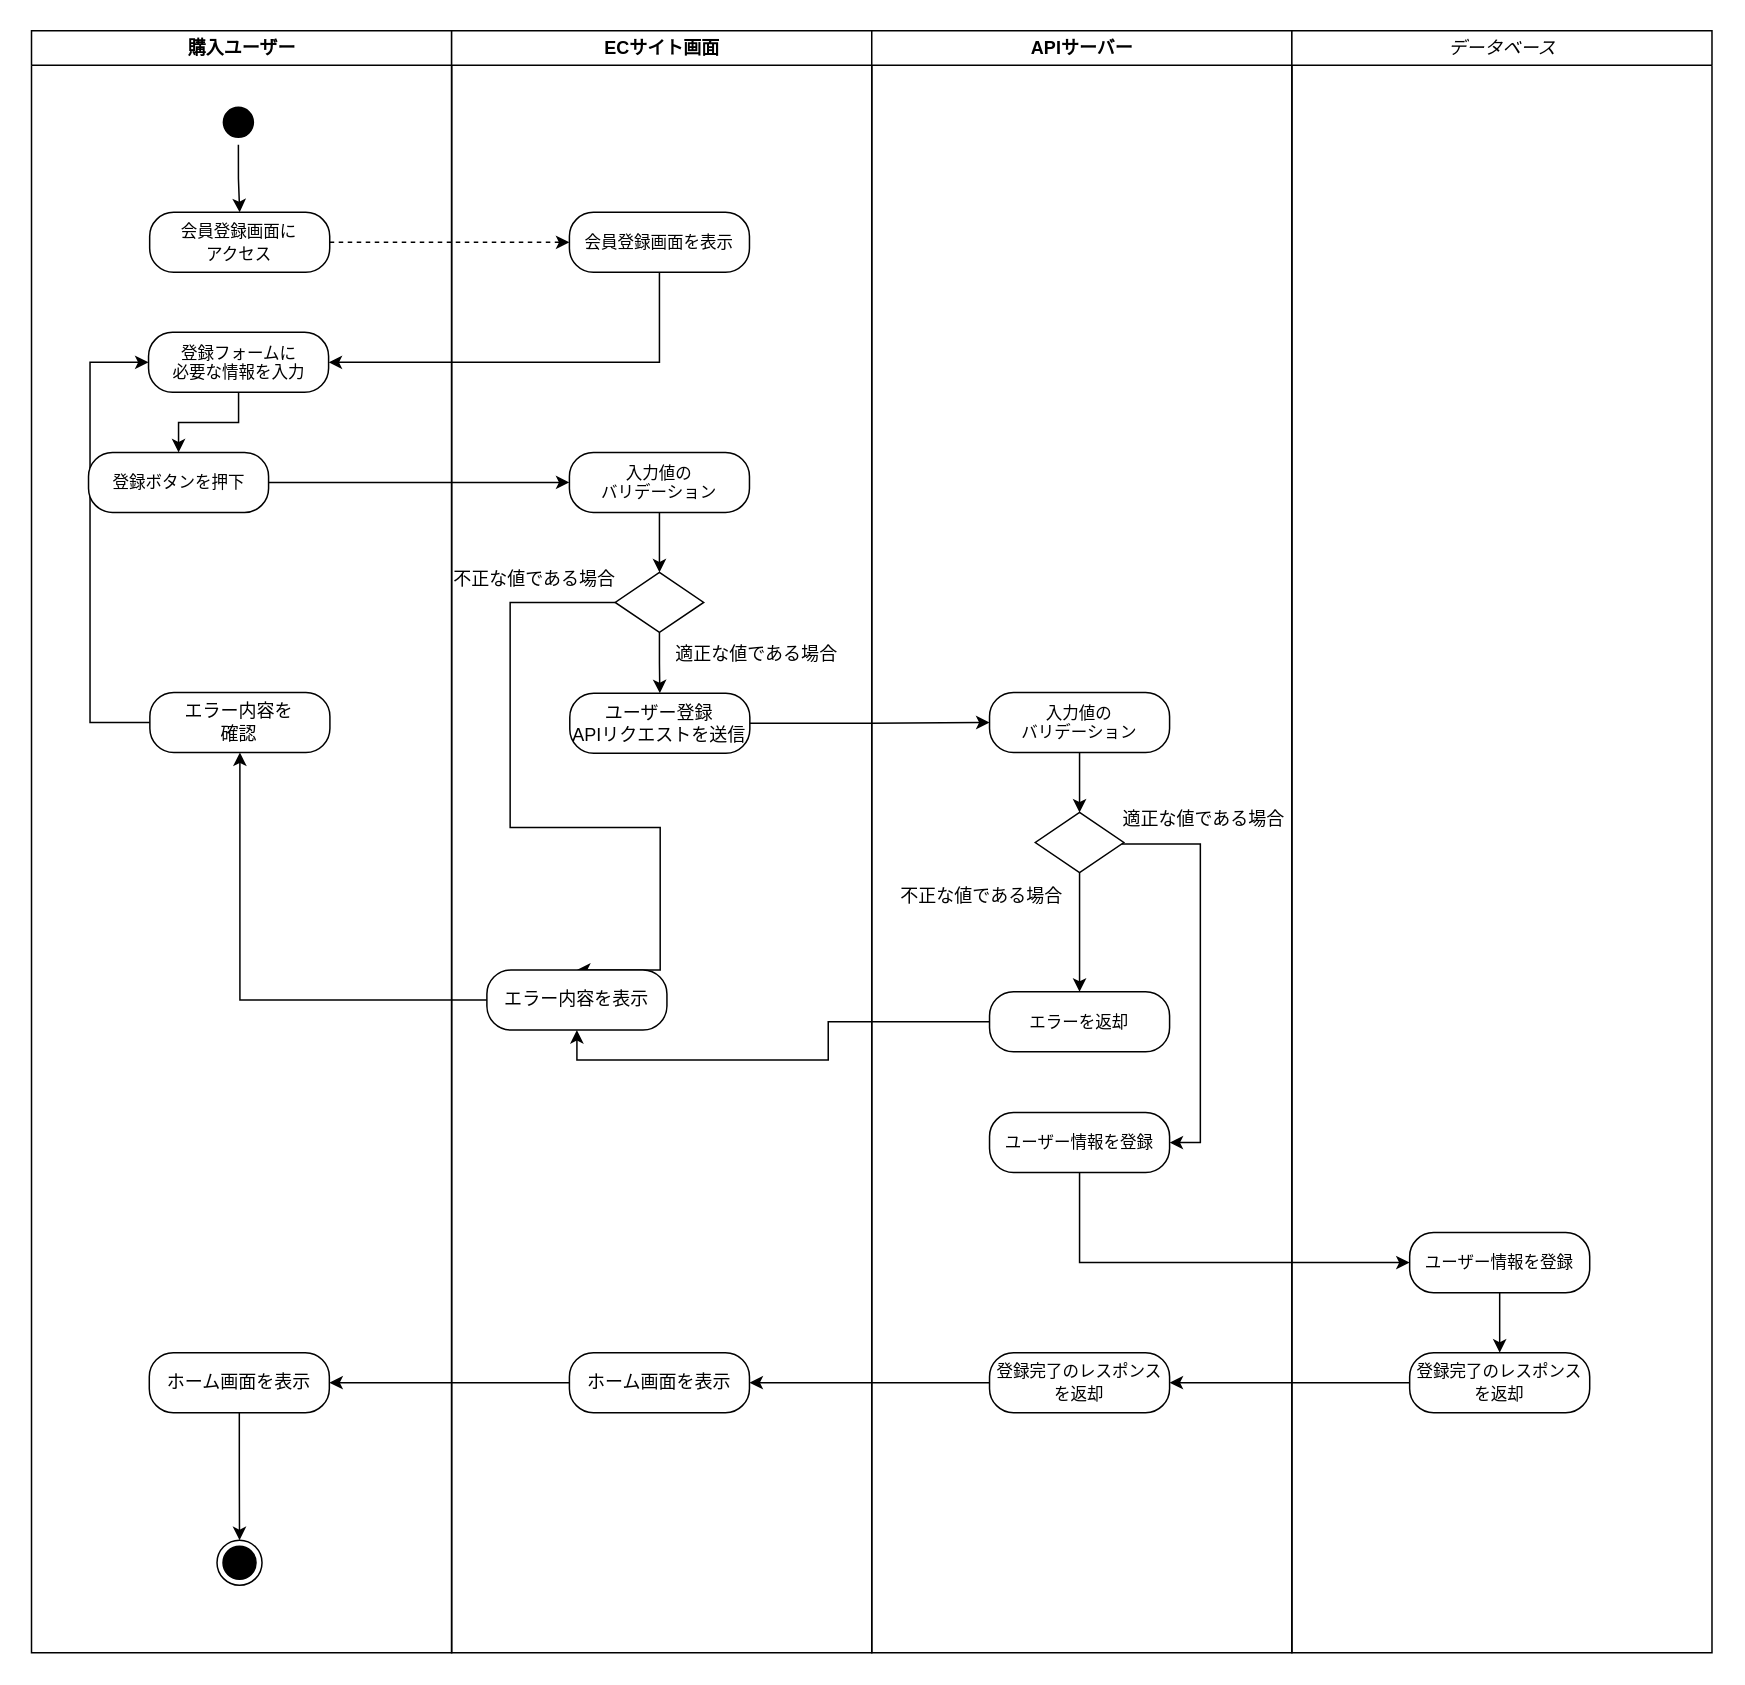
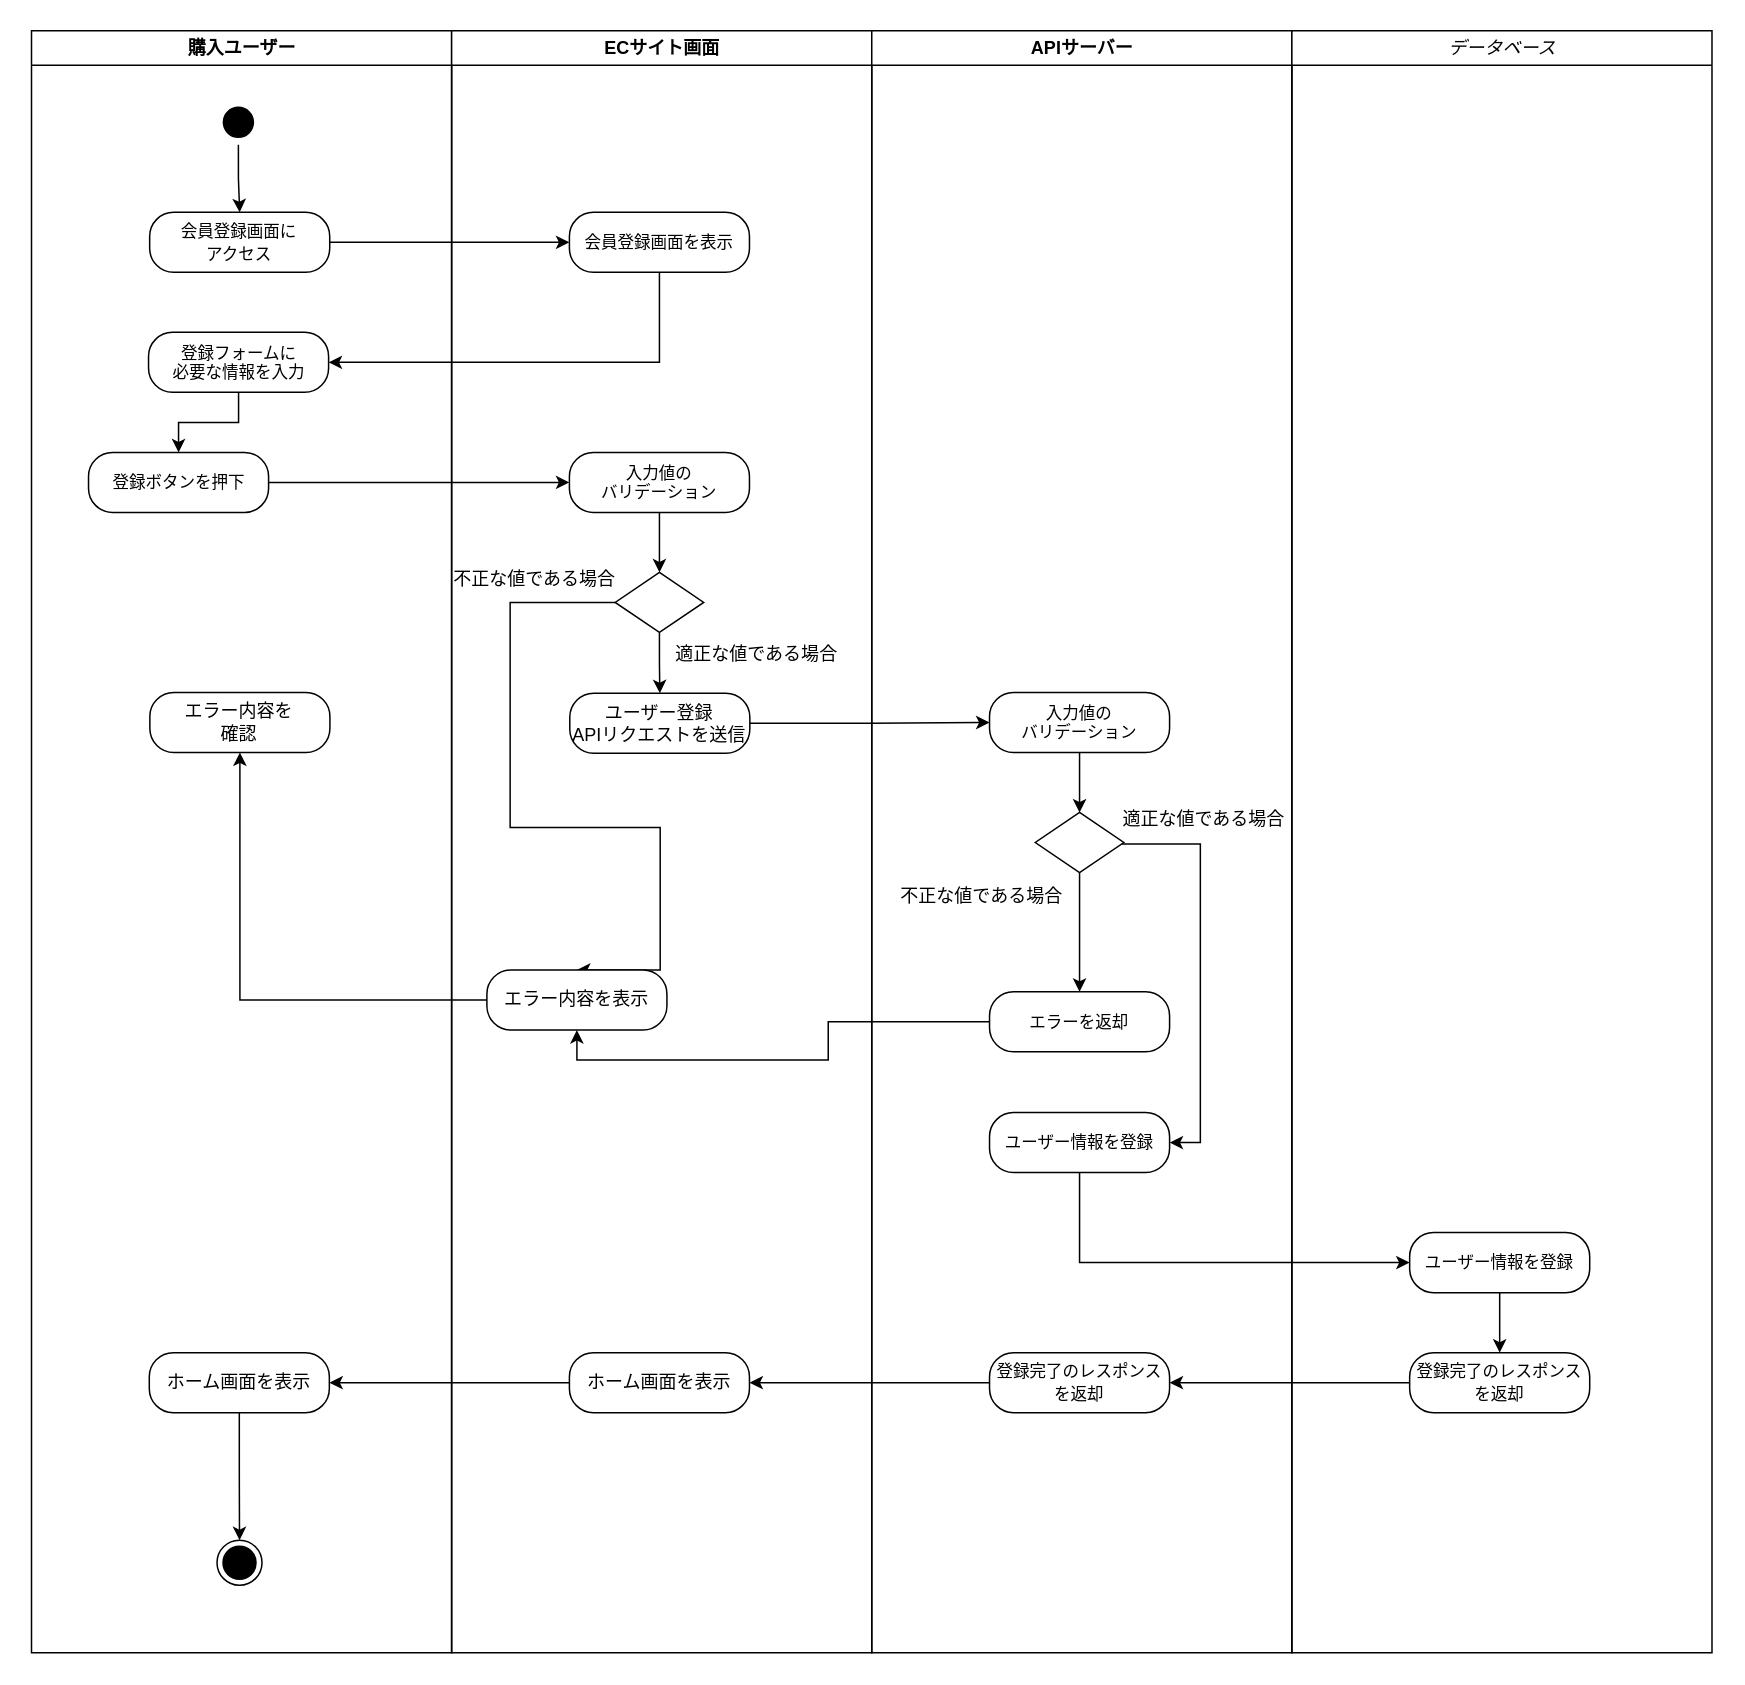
  <mxCell id="0" />
  <mxCell id="1" parent="0" />
  <mxCell id="2" value="購入ユーザー" style="swimlane;whiteSpace=wrap;startSize=23;" vertex="1" parent="1"><mxGeometry x="20.5" y="20" width="280" height="1081" as="geometry" /></mxCell>
  <mxCell id="3" style="edgeStyle=orthogonalEdgeStyle;rounded=0;orthogonalLoop=1;jettySize=auto;html=1;entryX=0.5;entryY=0;entryDx=0;entryDy=0;" edge="1" parent="2" source="4" target="13"><mxGeometry relative="1" as="geometry" /></mxCell>
  <mxCell id="4" value="&lt;font style=&quot;font-size: 11px;&quot;&gt;登録フォームに&lt;/font&gt;&lt;div style=&quot;font-size: 11px;&quot;&gt;&lt;font style=&quot;font-size: 11px;&quot;&gt;必要な情報を&lt;/font&gt;&lt;span style=&quot;background-color: initial;&quot;&gt;入力&lt;/span&gt;&lt;/div&gt;" style="rounded=1;whiteSpace=wrap;html=1;arcSize=40;" vertex="1" parent="2"><mxGeometry x="78" y="201" width="120" height="40" as="geometry" /></mxCell>
  <mxCell id="5" style="edgeStyle=orthogonalEdgeStyle;rounded=0;orthogonalLoop=1;jettySize=auto;html=1;entryX=0.5;entryY=0;entryDx=0;entryDy=0;" edge="1" parent="2" source="6" target="7"><mxGeometry relative="1" as="geometry" /></mxCell>
  <mxCell id="6" value="" style="ellipse;html=1;shape=startState;fillColor=#000000;strokeColor=#FFFFFF;" vertex="1" parent="2"><mxGeometry x="122.88" y="46" width="30" height="30" as="geometry" /></mxCell>
  <mxCell id="7" value="&lt;font style=&quot;font-size: 11px;&quot;&gt;会員登録画面に&lt;/font&gt;&lt;div&gt;&lt;font style=&quot;font-size: 11px;&quot;&gt;アクセス&lt;/font&gt;&lt;/div&gt;" style="rounded=1;whiteSpace=wrap;html=1;arcSize=40;" vertex="1" parent="2"><mxGeometry x="78.75" y="121" width="120" height="40" as="geometry" /></mxCell>
- <mxCell id="8" style="edgeStyle=orthogonalEdgeStyle;rounded=0;orthogonalLoop=1;jettySize=auto;html=1;entryX=0;entryY=0.5;entryDx=0;entryDy=0;exitX=0;exitY=0.5;exitDx=0;exitDy=0;" edge="1" parent="2" source="9" target="4"><mxGeometry relative="1" as="geometry"><Array as="points"><mxPoint x="39" y="461" /><mxPoint x="39" y="221" /></Array></mxGeometry></mxCell>
  <mxCell id="9" value="エラー内容を&lt;div&gt;確認&lt;/div&gt;" style="rounded=1;whiteSpace=wrap;html=1;arcSize=40;" vertex="1" parent="2"><mxGeometry x="78.88" y="441" width="120" height="40" as="geometry" /></mxCell>
  <mxCell id="10" style="edgeStyle=orthogonalEdgeStyle;rounded=0;orthogonalLoop=1;jettySize=auto;html=1;entryX=0.5;entryY=0;entryDx=0;entryDy=0;" edge="1" parent="2" source="11" target="12"><mxGeometry relative="1" as="geometry" /></mxCell>
  <mxCell id="11" value="ホーム画面を表示" style="rounded=1;whiteSpace=wrap;html=1;arcSize=40;" vertex="1" parent="2"><mxGeometry x="78.5" y="881" width="120" height="40" as="geometry" /></mxCell>
  <mxCell id="12" value="" style="ellipse;html=1;shape=endState;fillColor=#000000;strokeColor=default;" vertex="1" parent="2"><mxGeometry x="123.63" y="1006" width="30" height="30" as="geometry" /></mxCell>
  <mxCell id="13" value="&lt;span style=&quot;font-size: 11px;&quot;&gt;登録ボタンを押下&lt;/span&gt;" style="rounded=1;whiteSpace=wrap;html=1;arcSize=40;" vertex="1" parent="2"><mxGeometry x="38" y="281" width="120" height="40" as="geometry" /></mxCell>
  <mxCell id="14" value="ECサイト画面" style="swimlane;whiteSpace=wrap;startSize=23;" vertex="1" parent="1"><mxGeometry x="300.5" y="20" width="280" height="1081" as="geometry" /></mxCell>
  <mxCell id="15" style="edgeStyle=orthogonalEdgeStyle;rounded=0;orthogonalLoop=1;jettySize=auto;html=1;entryX=0.5;entryY=0;entryDx=0;entryDy=0;" edge="1" parent="14" source="16" target="23"><mxGeometry relative="1" as="geometry"><Array as="points"><mxPoint x="39" y="381" /><mxPoint x="39" y="531" /><mxPoint x="139" y="531" /></Array></mxGeometry></mxCell>
  <mxCell id="16" value="" style="rhombus;whiteSpace=wrap;html=1;" vertex="1" parent="14"><mxGeometry x="109" y="361" width="59" height="40" as="geometry" /></mxCell>
  <mxCell id="17" value="不正な値である場合" style="text;html=1;align=center;verticalAlign=middle;whiteSpace=wrap;rounded=0;" vertex="1" parent="14"><mxGeometry y="351" width="110" height="30" as="geometry" /></mxCell>
  <mxCell id="18" style="edgeStyle=orthogonalEdgeStyle;rounded=0;orthogonalLoop=1;jettySize=auto;html=1;entryX=0.5;entryY=0;entryDx=0;entryDy=0;" edge="1" parent="14" source="19" target="16"><mxGeometry relative="1" as="geometry" /></mxCell>
  <mxCell id="19" value="&lt;font style=&quot;font-size: 11px;&quot;&gt;入力値の&lt;br&gt;&lt;/font&gt;&lt;div style=&quot;font-size: 11px;&quot;&gt;&lt;font style=&quot;font-size: 11px;&quot;&gt;バリデーション&lt;/font&gt;&lt;/div&gt;" style="rounded=1;whiteSpace=wrap;html=1;arcSize=40;" vertex="1" parent="14"><mxGeometry x="78.5" y="281" width="120" height="40" as="geometry" /></mxCell>
  <mxCell id="20" value="ホーム画面を表示" style="rounded=1;whiteSpace=wrap;html=1;arcSize=40;" vertex="1" parent="14"><mxGeometry x="78.5" y="881" width="120" height="40" as="geometry" /></mxCell>
  <mxCell id="21" value="適正な値である場合" style="text;html=1;align=center;verticalAlign=middle;whiteSpace=wrap;rounded=0;" vertex="1" parent="14"><mxGeometry x="148.5" y="401" width="110" height="30" as="geometry" /></mxCell>
  <mxCell id="22" value="&lt;font style=&quot;font-size: 11px;&quot;&gt;会員登録画面を表示&lt;/font&gt;" style="rounded=1;whiteSpace=wrap;html=1;arcSize=40;" vertex="1" parent="14"><mxGeometry x="78.5" y="121" width="120" height="40" as="geometry" /></mxCell>
  <mxCell id="23" value="&lt;font style=&quot;font-size: 12px;&quot;&gt;エラー内容を表示&lt;/font&gt;" style="rounded=1;whiteSpace=wrap;html=1;arcSize=40;" vertex="1" parent="14"><mxGeometry x="23.5" y="626" width="120" height="40" as="geometry" /></mxCell>
  <mxCell id="24" value="APIサーバー" style="swimlane;whiteSpace=wrap;startSize=23;" vertex="1" parent="1"><mxGeometry x="580.5" y="20" width="280" height="1081" as="geometry" /></mxCell>
  <mxCell id="25" style="edgeStyle=orthogonalEdgeStyle;rounded=0;orthogonalLoop=1;jettySize=auto;html=1;" edge="1" parent="24" source="26"><mxGeometry relative="1" as="geometry"><mxPoint x="138.5" y="521" as="targetPoint" /></mxGeometry></mxCell>
  <mxCell id="26" value="&lt;font style=&quot;font-size: 11px;&quot;&gt;入力値の&lt;br&gt;&lt;/font&gt;&lt;div style=&quot;font-size: 11px;&quot;&gt;&lt;font style=&quot;font-size: 11px;&quot;&gt;バリデーション&lt;/font&gt;&lt;/div&gt;" style="rounded=1;whiteSpace=wrap;html=1;arcSize=40;" vertex="1" parent="24"><mxGeometry x="78.5" y="441" width="120" height="40" as="geometry" /></mxCell>
  <mxCell id="27" style="edgeStyle=orthogonalEdgeStyle;rounded=0;orthogonalLoop=1;jettySize=auto;html=1;entryX=0.5;entryY=0;entryDx=0;entryDy=0;" edge="1" parent="24" source="29" target="32"><mxGeometry relative="1" as="geometry" /></mxCell>
  <mxCell id="28" style="edgeStyle=orthogonalEdgeStyle;rounded=0;orthogonalLoop=1;jettySize=auto;html=1;entryX=1;entryY=0.5;entryDx=0;entryDy=0;" edge="1" parent="24" source="29" target="33"><mxGeometry relative="1" as="geometry"><Array as="points"><mxPoint x="219" y="542" /><mxPoint x="219" y="741" /></Array></mxGeometry></mxCell>
  <mxCell id="29" value="" style="rhombus;whiteSpace=wrap;html=1;" vertex="1" parent="24"><mxGeometry x="109" y="521" width="59" height="40" as="geometry" /></mxCell>
  <mxCell id="30" value="適正な値である場合" style="text;html=1;align=center;verticalAlign=middle;whiteSpace=wrap;rounded=0;" vertex="1" parent="24"><mxGeometry x="166.88" y="511" width="110" height="30" as="geometry" /></mxCell>
  <mxCell id="31" value="不正な値である場合" style="text;html=1;align=center;verticalAlign=middle;whiteSpace=wrap;rounded=0;" vertex="1" parent="24"><mxGeometry x="18.5" y="561" width="110" height="31" as="geometry" /></mxCell>
  <mxCell id="32" value="&lt;span style=&quot;font-size: 11px;&quot;&gt;エラーを返却&lt;/span&gt;" style="rounded=1;whiteSpace=wrap;html=1;arcSize=40;" vertex="1" parent="24"><mxGeometry x="78.5" y="640.5" width="120" height="40" as="geometry" /></mxCell>
  <mxCell id="33" value="&lt;span style=&quot;font-size: 11px;&quot;&gt;ユーザー情報を登録&lt;/span&gt;" style="rounded=1;whiteSpace=wrap;html=1;arcSize=40;" vertex="1" parent="24"><mxGeometry x="78.5" y="721" width="120" height="40" as="geometry" /></mxCell>
  <mxCell id="34" value="&lt;span style=&quot;font-size: 11px;&quot;&gt;登録完了のレスポンス&lt;/span&gt;&lt;div&gt;&lt;span style=&quot;font-size: 11px;&quot;&gt;を返却&lt;/span&gt;&lt;/div&gt;" style="rounded=1;whiteSpace=wrap;html=1;arcSize=40;" vertex="1" parent="24"><mxGeometry x="78.5" y="881" width="120" height="40" as="geometry" /></mxCell>
  <mxCell id="35" value="データベース" style="swimlane;whiteSpace=wrap;startSize=23;fontStyle=2" vertex="1" parent="1"><mxGeometry x="860.5" y="20" width="280" height="1081" as="geometry" /></mxCell>
  <mxCell id="36" style="edgeStyle=orthogonalEdgeStyle;rounded=0;orthogonalLoop=1;jettySize=auto;html=1;entryX=0.5;entryY=0;entryDx=0;entryDy=0;" edge="1" parent="35" source="37" target="38"><mxGeometry relative="1" as="geometry" /></mxCell>
  <mxCell id="37" value="&lt;span style=&quot;font-size: 11px;&quot;&gt;ユーザー情報を登録&lt;/span&gt;" style="rounded=1;whiteSpace=wrap;html=1;arcSize=40;" vertex="1" parent="35"><mxGeometry x="78.5" y="801" width="120" height="40" as="geometry" /></mxCell>
  <mxCell id="38" value="&lt;span style=&quot;font-size: 11px;&quot;&gt;登録完了のレスポンスを返却&lt;/span&gt;" style="rounded=1;whiteSpace=wrap;html=1;arcSize=40;" vertex="1" parent="35"><mxGeometry x="78.5" y="881" width="120" height="40" as="geometry" /></mxCell>
- <mxCell id="39" style="edgeStyle=orthogonalEdgeStyle;rounded=0;orthogonalLoop=1;jettySize=auto;html=1;entryX=0;entryY=0.5;entryDx=0;entryDy=0;dashed=1;" edge="1" parent="1" source="7" target="22"><mxGeometry relative="1" as="geometry" /></mxCell>
+ <mxCell id="39" style="edgeStyle=orthogonalEdgeStyle;rounded=0;orthogonalLoop=1;jettySize=auto;html=1;entryX=0;entryY=0.5;entryDx=0;entryDy=0;" edge="1" parent="1" source="7" target="22"><mxGeometry relative="1" as="geometry" /></mxCell>
  <mxCell id="40" style="edgeStyle=orthogonalEdgeStyle;rounded=0;orthogonalLoop=1;jettySize=auto;html=1;entryX=0.5;entryY=1;entryDx=0;entryDy=0;" edge="1" parent="1" source="32" target="23"><mxGeometry relative="1" as="geometry" /></mxCell>
  <mxCell id="41" style="edgeStyle=orthogonalEdgeStyle;rounded=0;orthogonalLoop=1;jettySize=auto;html=1;entryX=0;entryY=0.5;entryDx=0;entryDy=0;" edge="1" parent="1" source="33" target="37"><mxGeometry relative="1" as="geometry"><Array as="points"><mxPoint x="719" y="841" /></Array></mxGeometry></mxCell>
  <mxCell id="42" style="edgeStyle=orthogonalEdgeStyle;rounded=0;orthogonalLoop=1;jettySize=auto;html=1;entryX=1;entryY=0.5;entryDx=0;entryDy=0;" edge="1" parent="1" source="34" target="20"><mxGeometry relative="1" as="geometry" /></mxCell>
  <mxCell id="43" style="edgeStyle=orthogonalEdgeStyle;rounded=0;orthogonalLoop=1;jettySize=auto;html=1;entryX=1;entryY=0.5;entryDx=0;entryDy=0;" edge="1" parent="1" source="20" target="11"><mxGeometry relative="1" as="geometry" /></mxCell>
  <mxCell id="44" style="edgeStyle=orthogonalEdgeStyle;rounded=0;orthogonalLoop=1;jettySize=auto;html=1;entryX=1;entryY=0.5;entryDx=0;entryDy=0;" edge="1" parent="1" source="22" target="4"><mxGeometry relative="1" as="geometry"><Array as="points"><mxPoint x="439" y="241" /></Array></mxGeometry></mxCell>
  <mxCell id="45" style="edgeStyle=orthogonalEdgeStyle;rounded=0;orthogonalLoop=1;jettySize=auto;html=1;entryX=0;entryY=0.5;entryDx=0;entryDy=0;" edge="1" parent="1" source="13" target="19"><mxGeometry relative="1" as="geometry" /></mxCell>
  <mxCell id="46" style="edgeStyle=orthogonalEdgeStyle;rounded=0;orthogonalLoop=1;jettySize=auto;html=1;entryX=0;entryY=0.5;entryDx=0;entryDy=0;" edge="1" parent="1" source="47" target="26"><mxGeometry relative="1" as="geometry" /></mxCell>
  <mxCell id="47" value="&lt;div&gt;&lt;font style=&quot;font-size: 12px;&quot;&gt;ユーザー登録&lt;/font&gt;&lt;/div&gt;&lt;font style=&quot;font-size: 12px;&quot;&gt;APIリクエストを送信&lt;/font&gt;" style="rounded=1;whiteSpace=wrap;html=1;arcSize=40;" vertex="1" parent="1"><mxGeometry x="379.25" y="461.5" width="120" height="40" as="geometry" /></mxCell>
  <mxCell id="48" style="edgeStyle=orthogonalEdgeStyle;rounded=0;orthogonalLoop=1;jettySize=auto;html=1;entryX=0.5;entryY=0;entryDx=0;entryDy=0;" edge="1" parent="1" source="16" target="47"><mxGeometry relative="1" as="geometry" /></mxCell>
  <mxCell id="49" style="edgeStyle=orthogonalEdgeStyle;rounded=0;orthogonalLoop=1;jettySize=auto;html=1;entryX=0.5;entryY=1;entryDx=0;entryDy=0;" edge="1" parent="1" source="23" target="9"><mxGeometry relative="1" as="geometry" /></mxCell>
  <mxCell id="50" style="edgeStyle=orthogonalEdgeStyle;rounded=0;orthogonalLoop=1;jettySize=auto;html=1;entryX=1;entryY=0.5;entryDx=0;entryDy=0;" edge="1" parent="1" source="38" target="34"><mxGeometry relative="1" as="geometry" /></mxCell>
